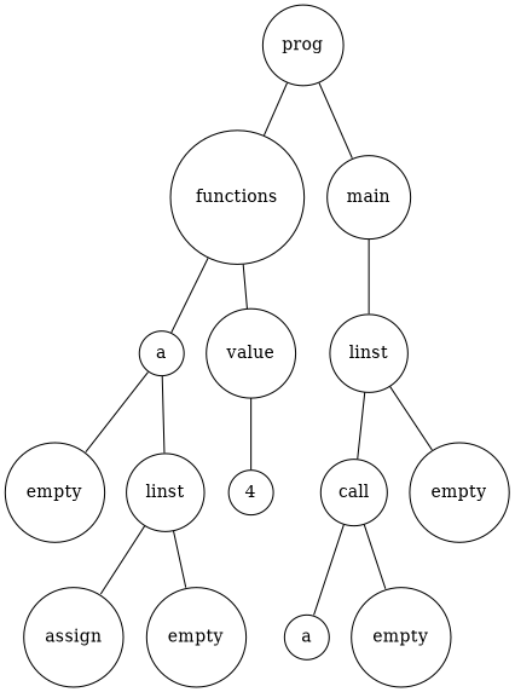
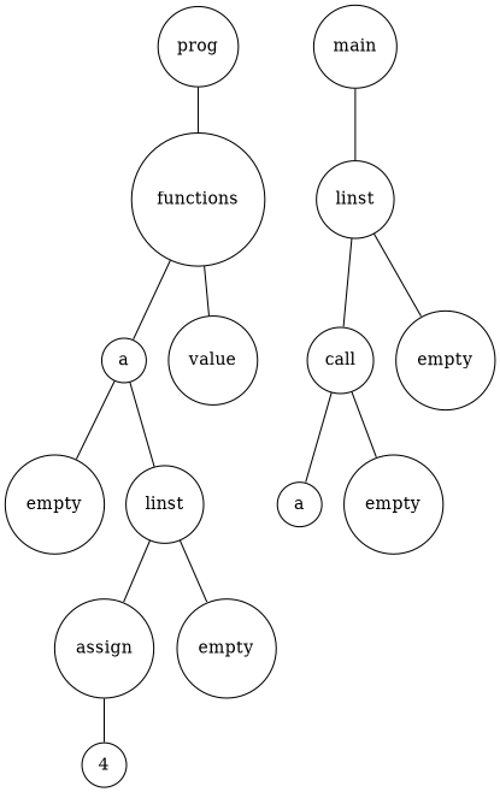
  digraph {
    node [shape=circle]
    edge [arrowsize=0]
    n1 [label=prog]
    n2 [label=functions]
    n3 [label=main]
    n4 [label=a]
    n5 [label=value]
    n6 [label=linst]
    n7 [label=empty]
    n8 [label=linst]
    n9 [label=assign]
    n10 [label=empty]
    n11 [label=4]
    n12 [label=call]
    n13 [label=empty]
    n14 [label=a]
    n15 [label=empty]
    n1 -> n2
-   n1 -> n3
    n2 -> n4
    n2 -> n5
    n3 -> n6
    n4 -> n7
    n4 -> n8
    n6 -> n12
    n6 -> n13
    n8 -> n9
    n8 -> n10
-   n5 -> n11
+   n9 -> n11
    n12 -> n14
    n12 -> n15
  }
